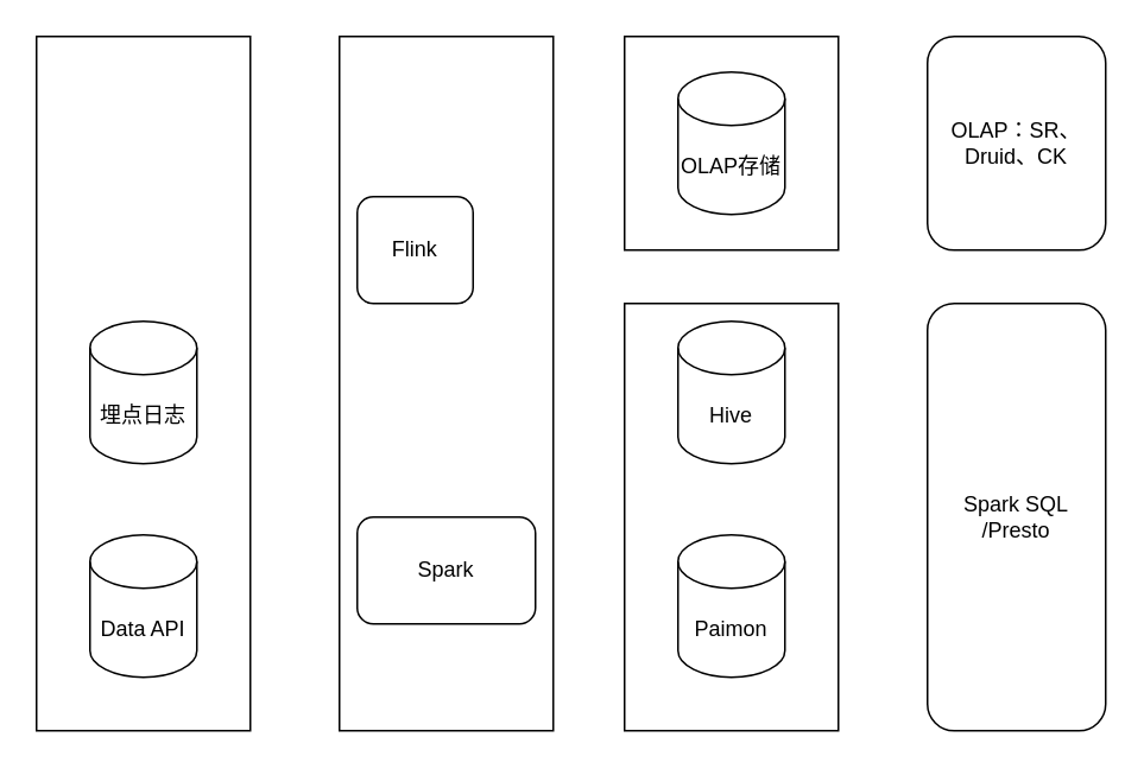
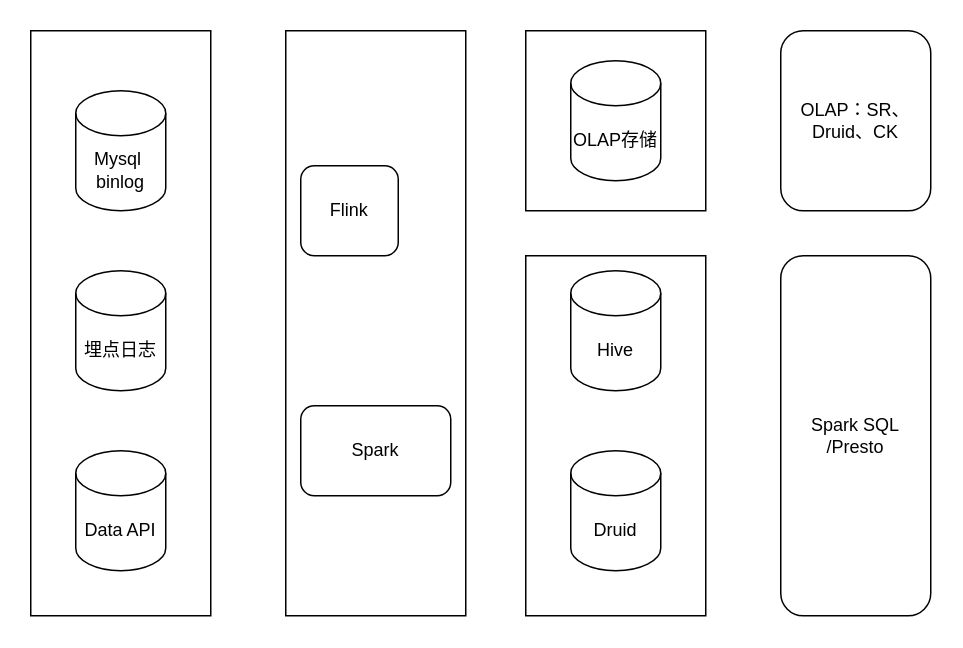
  <mxCell id="0" />
  <mxCell id="1" parent="0" />
  <mxCell id="2" value="" style="rounded=0;whiteSpace=wrap;html=1;" vertex="1" parent="1"><mxGeometry x="190" y="20" width="120" height="390" as="geometry" /></mxCell>
  <mxCell id="3" value="" style="rounded=0;whiteSpace=wrap;html=1;" vertex="1" parent="1"><mxGeometry x="20" y="20" width="120" height="390" as="geometry" /></mxCell>
+ <mxCell id="4" value="Mysql&amp;nbsp;&lt;div&gt;binlog&lt;/div&gt;" style="shape=cylinder3;whiteSpace=wrap;html=1;boundedLbl=1;backgroundOutline=1;size=15;" vertex="1" parent="1"><mxGeometry x="50" y="60" width="60" height="80" as="geometry" /></mxCell>
  <mxCell id="5" value="埋点日志" style="shape=cylinder3;whiteSpace=wrap;html=1;boundedLbl=1;backgroundOutline=1;size=15;" vertex="1" parent="1"><mxGeometry x="50" y="180" width="60" height="80" as="geometry" /></mxCell>
  <mxCell id="6" value="Data API" style="shape=cylinder3;whiteSpace=wrap;html=1;boundedLbl=1;backgroundOutline=1;size=15;" vertex="1" parent="1"><mxGeometry x="50" y="300" width="60" height="80" as="geometry" /></mxCell>
  <mxCell id="7" value="Flink" style="rounded=1;whiteSpace=wrap;html=1;" vertex="1" parent="1"><mxGeometry x="200" y="110" width="65" height="60" as="geometry" /></mxCell>
- <mxCell id="8" value="Spark" style="rounded=1;whiteSpace=wrap;html=1;" vertex="1" parent="1"><mxGeometry x="200" y="290" width="100" height="60" as="geometry" /></mxCell>
+ <mxCell id="8" value="Spark" style="rounded=1;whiteSpace=wrap;html=1;" vertex="1" parent="1"><mxGeometry x="200" y="270" width="100" height="60" as="geometry" /></mxCell>
  <mxCell id="9" value="" style="rounded=0;whiteSpace=wrap;html=1;" vertex="1" parent="1"><mxGeometry x="350" y="170" width="120" height="240" as="geometry" /></mxCell>
- <mxCell id="10" value="Paimon" style="shape=cylinder3;whiteSpace=wrap;html=1;boundedLbl=1;backgroundOutline=1;size=15;" vertex="1" parent="1"><mxGeometry x="380" y="300" width="60" height="80" as="geometry" /></mxCell>
+ <mxCell id="10" value="Druid" style="shape=cylinder3;whiteSpace=wrap;html=1;boundedLbl=1;backgroundOutline=1;size=15;" vertex="1" parent="1"><mxGeometry x="380" y="300" width="60" height="80" as="geometry" /></mxCell>
  <mxCell id="11" value="Hive" style="shape=cylinder3;whiteSpace=wrap;html=1;boundedLbl=1;backgroundOutline=1;size=15;" vertex="1" parent="1"><mxGeometry x="380" y="180" width="60" height="80" as="geometry" /></mxCell>
  <mxCell id="12" value="" style="rounded=0;whiteSpace=wrap;html=1;" vertex="1" parent="1"><mxGeometry x="350" y="20" width="120" height="120" as="geometry" /></mxCell>
  <mxCell id="13" value="OLAP存储" style="shape=cylinder3;whiteSpace=wrap;html=1;boundedLbl=1;backgroundOutline=1;size=15;" vertex="1" parent="1"><mxGeometry x="380" y="40" width="60" height="80" as="geometry" /></mxCell>
  <mxCell id="14" value="OLAP：SR、Druid、CK" style="rounded=1;whiteSpace=wrap;html=1;" vertex="1" parent="1"><mxGeometry x="520" y="20" width="100" height="120" as="geometry" /></mxCell>
  <mxCell id="15" value="Spark SQL&lt;div&gt;/Presto&lt;/div&gt;" style="rounded=1;whiteSpace=wrap;html=1;" vertex="1" parent="1"><mxGeometry x="520" y="170" width="100" height="240" as="geometry" /></mxCell>
